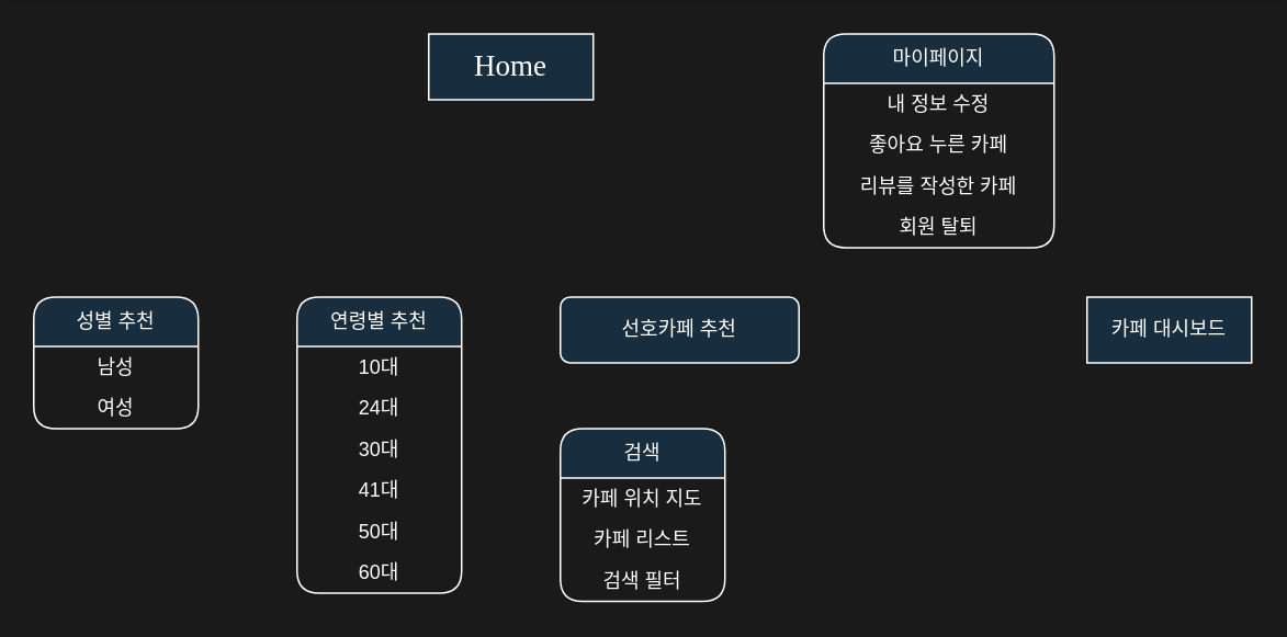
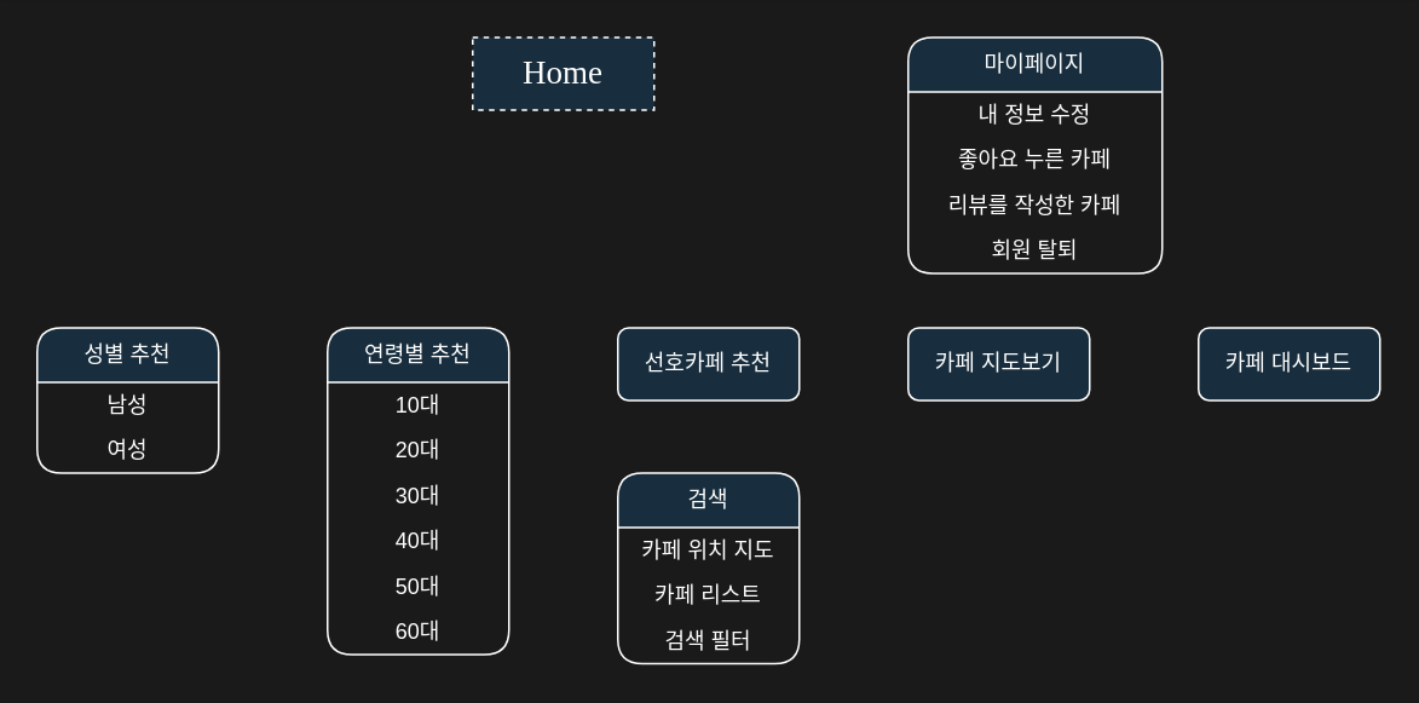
  <mxCell id="0" />
  <mxCell id="1" parent="0" />
- <mxCell id="2" value="&lt;font style=&quot;font-size: 18px;&quot; face=&quot;Verdana&quot;&gt;Home&lt;/font&gt;" style="rounded=0;whiteSpace=wrap;html=1;labelBackgroundColor=none;fillColor=#182E3E;strokeColor=#FFFFFF;fontColor=#FFFFFF;" vertex="1" parent="1"><mxGeometry x="260" y="20" width="100" height="40" as="geometry" /></mxCell>
- <mxCell id="3" value="선호카페 추천" style="rounded=1;whiteSpace=wrap;html=1;strokeColor=#FFFFFF;fontColor=#FFFFFF;fillColor=#182E3E;" vertex="1" parent="1"><mxGeometry x="340" y="180" width="145" height="40" as="geometry" /></mxCell>
- <mxCell id="5" value="카페 대시보드" style="whiteSpace=wrap;html=1;strokeColor=#FFFFFF;fontColor=#FFFFFF;fillColor=#182E3E;rounded=0;" vertex="1" parent="1"><mxGeometry x="660" y="180" width="100" height="40" as="geometry" /></mxCell>
+ <mxCell id="2" value="&lt;font style=&quot;font-size: 18px;&quot; face=&quot;Verdana&quot;&gt;Home&lt;/font&gt;" style="rounded=0;whiteSpace=wrap;html=1;labelBackgroundColor=none;fillColor=#182E3E;strokeColor=#FFFFFF;fontColor=#FFFFFF;dashed=1;" vertex="1" parent="1"><mxGeometry x="260" y="20" width="100" height="40" as="geometry" /></mxCell>
+ <mxCell id="3" value="선호카페 추천" style="rounded=1;whiteSpace=wrap;html=1;strokeColor=#FFFFFF;fontColor=#FFFFFF;fillColor=#182E3E;" vertex="1" parent="1"><mxGeometry x="340" y="180" width="100" height="40" as="geometry" /></mxCell>
+ <mxCell id="4" value="카페 지도보기" style="rounded=1;whiteSpace=wrap;html=1;strokeColor=#FFFFFF;fontColor=#FFFFFF;fillColor=#182E3E;" vertex="1" parent="1"><mxGeometry x="500" y="180" width="100" height="40" as="geometry" /></mxCell>
+ <mxCell id="5" value="카페 대시보드" style="rounded=1;whiteSpace=wrap;html=1;strokeColor=#FFFFFF;fontColor=#FFFFFF;fillColor=#182E3E;" vertex="1" parent="1"><mxGeometry x="660" y="180" width="100" height="40" as="geometry" /></mxCell>
  <mxCell id="6" value="마이페이지" style="swimlane;fontStyle=0;childLayout=stackLayout;horizontal=1;startSize=30;horizontalStack=0;resizeParent=1;resizeParentMax=0;resizeLast=0;collapsible=1;marginBottom=0;whiteSpace=wrap;html=1;strokeColor=#FFFFFF;fontColor=#FFFFFF;fillColor=#182E3E;rounded=1;" vertex="1" parent="1"><mxGeometry x="500" y="20" width="140" height="130" as="geometry" /></mxCell>
  <mxCell id="7" value="내 정보 수정" style="text;strokeColor=none;fillColor=none;align=center;verticalAlign=middle;spacingLeft=4;spacingRight=4;overflow=hidden;points=[[0,0.5],[1,0.5]];portConstraint=eastwest;rotatable=0;whiteSpace=wrap;html=1;fontColor=#FFFFFF;" vertex="1" parent="6"><mxGeometry y="30" width="140" height="25" as="geometry" /></mxCell>
  <mxCell id="8" value="좋아요 누른 카페" style="text;strokeColor=none;fillColor=none;align=center;verticalAlign=middle;spacingLeft=4;spacingRight=4;overflow=hidden;points=[[0,0.5],[1,0.5]];portConstraint=eastwest;rotatable=0;whiteSpace=wrap;html=1;fontColor=#FFFFFF;" vertex="1" parent="6"><mxGeometry y="55" width="140" height="25" as="geometry" /></mxCell>
  <mxCell id="9" value="리뷰를 작성한 카페" style="text;strokeColor=none;fillColor=none;align=center;verticalAlign=middle;spacingLeft=4;spacingRight=4;overflow=hidden;points=[[0,0.5],[1,0.5]];portConstraint=eastwest;rotatable=0;whiteSpace=wrap;html=1;fontColor=#FFFFFF;" vertex="1" parent="6"><mxGeometry y="80" width="140" height="25" as="geometry" /></mxCell>
  <mxCell id="10" value="회원 탈퇴" style="text;strokeColor=none;fillColor=none;align=center;verticalAlign=middle;spacingLeft=4;spacingRight=4;overflow=hidden;points=[[0,0.5],[1,0.5]];portConstraint=eastwest;rotatable=0;whiteSpace=wrap;html=1;fontColor=#FFFFFF;" vertex="1" parent="6"><mxGeometry y="105" width="140" height="25" as="geometry" /></mxCell>
  <mxCell id="11" value="성별 추천" style="swimlane;fontStyle=0;childLayout=stackLayout;horizontal=1;startSize=30;horizontalStack=0;resizeParent=1;resizeParentMax=0;resizeLast=0;collapsible=1;marginBottom=0;whiteSpace=wrap;html=1;strokeColor=#FFFFFF;fontColor=#FFFFFF;fillColor=#182E3E;rounded=1;align=center;" vertex="1" parent="1"><mxGeometry x="20" y="180" width="100" height="80" as="geometry" /></mxCell>
  <mxCell id="12" value="남성" style="text;strokeColor=none;fillColor=none;align=center;verticalAlign=middle;spacingLeft=4;spacingRight=4;overflow=hidden;points=[[0,0.5],[1,0.5]];portConstraint=eastwest;rotatable=0;whiteSpace=wrap;html=1;fontColor=#FFFFFF;" vertex="1" parent="11"><mxGeometry y="30" width="100" height="25" as="geometry" /></mxCell>
  <mxCell id="13" value="여성" style="text;strokeColor=none;fillColor=none;align=center;verticalAlign=middle;spacingLeft=4;spacingRight=4;overflow=hidden;points=[[0,0.5],[1,0.5]];portConstraint=eastwest;rotatable=0;whiteSpace=wrap;html=1;fontColor=#FFFFFF;" vertex="1" parent="11"><mxGeometry y="55" width="100" height="25" as="geometry" /></mxCell>
  <mxCell id="14" value="연령별 추천" style="swimlane;fontStyle=0;childLayout=stackLayout;horizontal=1;startSize=30;horizontalStack=0;resizeParent=1;resizeParentMax=0;resizeLast=0;collapsible=1;marginBottom=0;whiteSpace=wrap;html=1;strokeColor=#FFFFFF;fontColor=#FFFFFF;fillColor=#182E3E;rounded=1;align=center;" vertex="1" parent="1"><mxGeometry x="180" y="180" width="100" height="180" as="geometry" /></mxCell>
  <mxCell id="15" value="10대" style="text;strokeColor=none;fillColor=none;align=center;verticalAlign=middle;spacingLeft=4;spacingRight=4;overflow=hidden;points=[[0,0.5],[1,0.5]];portConstraint=eastwest;rotatable=0;whiteSpace=wrap;html=1;fontColor=#FFFFFF;" vertex="1" parent="14"><mxGeometry y="30" width="100" height="25" as="geometry" /></mxCell>
- <mxCell id="16" value="24대" style="text;strokeColor=none;fillColor=none;align=center;verticalAlign=middle;spacingLeft=4;spacingRight=4;overflow=hidden;points=[[0,0.5],[1,0.5]];portConstraint=eastwest;rotatable=0;whiteSpace=wrap;html=1;fontColor=#FFFFFF;" vertex="1" parent="14"><mxGeometry y="55" width="100" height="25" as="geometry" /></mxCell>
+ <mxCell id="16" value="20대" style="text;strokeColor=none;fillColor=none;align=center;verticalAlign=middle;spacingLeft=4;spacingRight=4;overflow=hidden;points=[[0,0.5],[1,0.5]];portConstraint=eastwest;rotatable=0;whiteSpace=wrap;html=1;fontColor=#FFFFFF;" vertex="1" parent="14"><mxGeometry y="55" width="100" height="25" as="geometry" /></mxCell>
  <mxCell id="17" value="30대" style="text;strokeColor=none;fillColor=none;align=center;verticalAlign=middle;spacingLeft=4;spacingRight=4;overflow=hidden;points=[[0,0.5],[1,0.5]];portConstraint=eastwest;rotatable=0;whiteSpace=wrap;html=1;fontColor=#FFFFFF;" vertex="1" parent="14"><mxGeometry y="80" width="100" height="25" as="geometry" /></mxCell>
- <mxCell id="18" value="41대" style="text;strokeColor=none;fillColor=none;align=center;verticalAlign=middle;spacingLeft=4;spacingRight=4;overflow=hidden;points=[[0,0.5],[1,0.5]];portConstraint=eastwest;rotatable=0;whiteSpace=wrap;html=1;fontColor=#FFFFFF;" vertex="1" parent="14"><mxGeometry y="105" width="100" height="25" as="geometry" /></mxCell>
+ <mxCell id="18" value="40대" style="text;strokeColor=none;fillColor=none;align=center;verticalAlign=middle;spacingLeft=4;spacingRight=4;overflow=hidden;points=[[0,0.5],[1,0.5]];portConstraint=eastwest;rotatable=0;whiteSpace=wrap;html=1;fontColor=#FFFFFF;" vertex="1" parent="14"><mxGeometry y="105" width="100" height="25" as="geometry" /></mxCell>
  <mxCell id="19" value="50대" style="text;strokeColor=none;fillColor=none;align=center;verticalAlign=middle;spacingLeft=4;spacingRight=4;overflow=hidden;points=[[0,0.5],[1,0.5]];portConstraint=eastwest;rotatable=0;whiteSpace=wrap;html=1;fontColor=#FFFFFF;" vertex="1" parent="14"><mxGeometry y="130" width="100" height="25" as="geometry" /></mxCell>
  <mxCell id="20" value="60대" style="text;strokeColor=none;fillColor=none;align=center;verticalAlign=middle;spacingLeft=4;spacingRight=4;overflow=hidden;points=[[0,0.5],[1,0.5]];portConstraint=eastwest;rotatable=0;whiteSpace=wrap;html=1;fontColor=#FFFFFF;" vertex="1" parent="14"><mxGeometry y="155" width="100" height="25" as="geometry" /></mxCell>
  <mxCell id="21" value="검색" style="swimlane;fontStyle=0;childLayout=stackLayout;horizontal=1;startSize=30;horizontalStack=0;resizeParent=1;resizeParentMax=0;resizeLast=0;collapsible=1;marginBottom=0;whiteSpace=wrap;html=1;strokeColor=#FFFFFF;fontColor=#FFFFFF;fillColor=#182E3E;rounded=1;align=center;" vertex="1" parent="1"><mxGeometry x="340" y="260" width="100" height="105" as="geometry" /></mxCell>
  <mxCell id="22" value="카페 위치 지도" style="text;strokeColor=none;fillColor=none;align=center;verticalAlign=middle;spacingLeft=4;spacingRight=4;overflow=hidden;points=[[0,0.5],[1,0.5]];portConstraint=eastwest;rotatable=0;whiteSpace=wrap;html=1;fontColor=#FFFFFF;" vertex="1" parent="21"><mxGeometry y="30" width="100" height="25" as="geometry" /></mxCell>
  <mxCell id="23" value="카페 리스트" style="text;strokeColor=none;fillColor=none;align=center;verticalAlign=middle;spacingLeft=4;spacingRight=4;overflow=hidden;points=[[0,0.5],[1,0.5]];portConstraint=eastwest;rotatable=0;whiteSpace=wrap;html=1;fontColor=#FFFFFF;" vertex="1" parent="21"><mxGeometry y="55" width="100" height="25" as="geometry" /></mxCell>
  <mxCell id="24" value="검색 필터" style="text;strokeColor=none;fillColor=none;align=center;verticalAlign=middle;spacingLeft=4;spacingRight=4;overflow=hidden;points=[[0,0.5],[1,0.5]];portConstraint=eastwest;rotatable=0;whiteSpace=wrap;html=1;fontColor=#FFFFFF;" vertex="1" parent="21"><mxGeometry y="80" width="100" height="25" as="geometry" /></mxCell>
